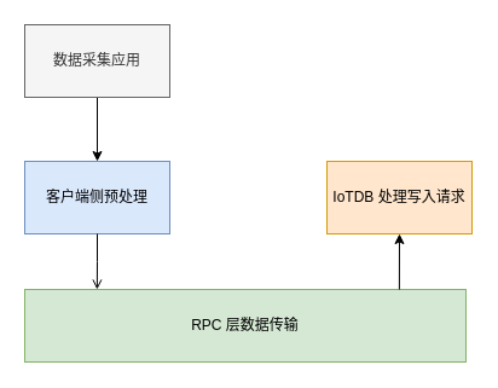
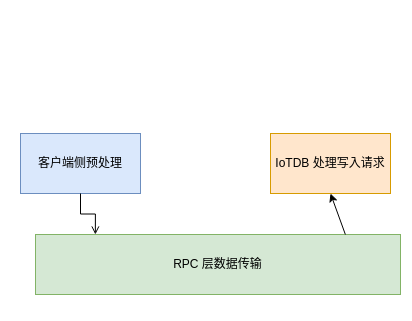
  <mxCell id="0" />
  <mxCell id="1" parent="0" />
- <mxCell id="2" style="edgeStyle=orthogonalEdgeStyle;rounded=0;orthogonalLoop=1;jettySize=auto;html=1;" edge="1" parent="1" source="3" target="4"><mxGeometry relative="1" as="geometry" /></mxCell>
- <mxCell id="3" value="数据采集应用" style="rounded=0;whiteSpace=wrap;html=1;fillColor=#f5f5f5;fontColor=#333333;strokeColor=#666666;" vertex="1" parent="1"><mxGeometry x="20" y="20" width="120" height="60" as="geometry" /></mxCell>
  <mxCell id="4" value="客户端侧预处理" style="rounded=0;whiteSpace=wrap;html=1;fillColor=#dae8fc;strokeColor=#6c8ebf;" vertex="1" parent="1"><mxGeometry x="20" y="133" width="120" height="60" as="geometry" /></mxCell>
- <mxCell id="5" value="RPC 层数据传输" style="rounded=0;whiteSpace=wrap;html=1;fillColor=#d5e8d4;strokeColor=#82b366;" vertex="1" parent="1"><mxGeometry x="20" y="239" width="365" height="60" as="geometry" /></mxCell>
+ <mxCell id="5" value="RPC 层数据传输" style="rounded=0;whiteSpace=wrap;html=1;fillColor=#d5e8d4;strokeColor=#82b366;" vertex="1" parent="1"><mxGeometry x="35" y="234" width="365" height="60" as="geometry" /></mxCell>
  <mxCell id="6" value="IoTDB 处理写入请求" style="rounded=0;whiteSpace=wrap;html=1;fillColor=#ffe6cc;strokeColor=#d79b00;" vertex="1" parent="1"><mxGeometry x="270" y="133" width="120" height="60" as="geometry" /></mxCell>
  <mxCell id="7" style="edgeStyle=orthogonalEdgeStyle;rounded=0;orthogonalLoop=1;jettySize=auto;html=1;exitX=0.5;exitY=1;exitDx=0;exitDy=0;entryX=0.164;entryY=0;entryDx=0;entryDy=0;entryPerimeter=0;endArrow=open;" edge="1" parent="1" source="4" target="5"><mxGeometry relative="1" as="geometry" /></mxCell>
  <mxCell id="8" value="" style="endArrow=classic;html=1;rounded=0;entryX=0.5;entryY=1;entryDx=0;entryDy=0;exitX=0.849;exitY=0;exitDx=0;exitDy=0;exitPerimeter=0;" edge="1" parent="1" source="5" target="6"><mxGeometry width="50" height="50" relative="1" as="geometry"><mxPoint x="302" y="278" as="sourcePoint" /><mxPoint x="352" y="228" as="targetPoint" /></mxGeometry></mxCell>
